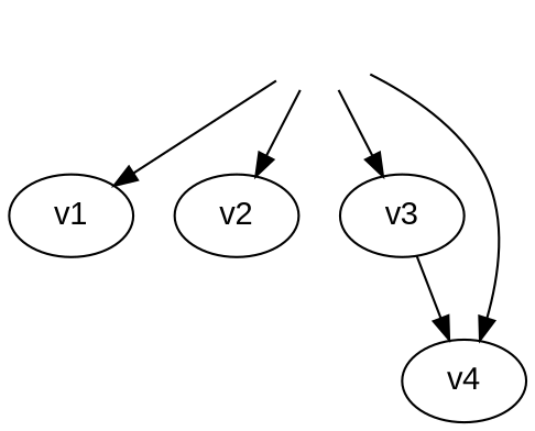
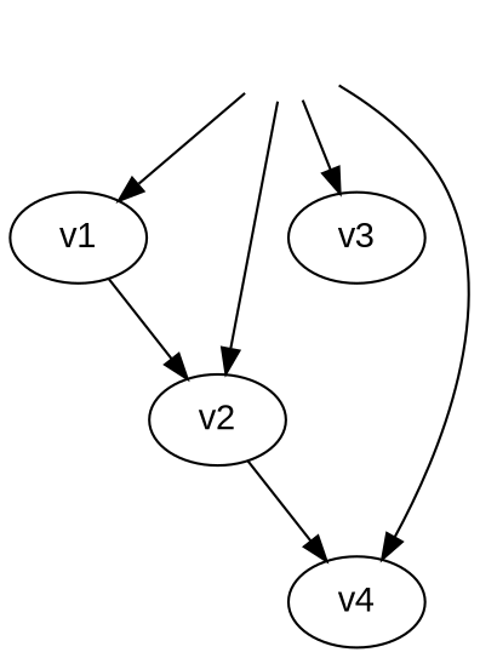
  digraph {
    fontname="Liberation Sans"
    overall_factor=1
    node [fontname="Liberation Sans"]
    edge [dod=-100 fontname="Liberation Sans" pdg=1000]
    ext [style=invis]
    v1
    v2
    v3
    v4
    ext -> v1
    ext -> v2
    ext -> v3
    ext -> v4
-   v3 -> v4
+   v1 -> v2
+   v2 -> v4
  }
